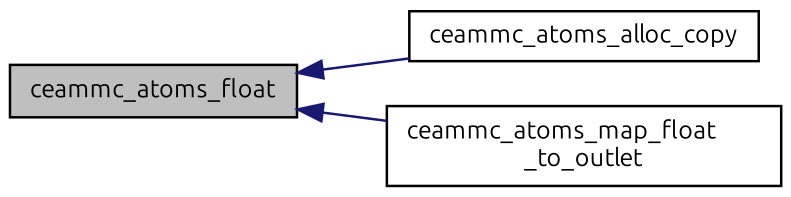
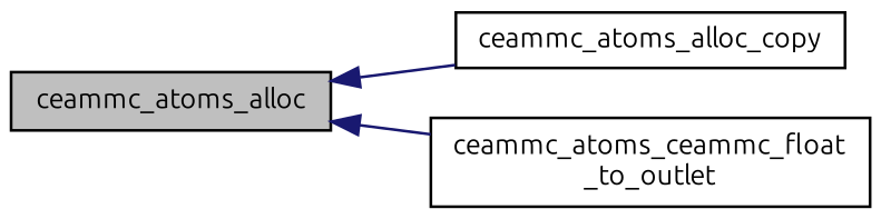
  digraph {
    fontname=Ubuntu
    rankdir=LR
    node [color=black fillcolor=white fontname=Ubuntu fontsize=10 shape=record style=filled]
    edge [color=midnightblue dir=back fontname=Ubuntu fontsize=10 labelfontname=Helvetica labelfontsize=10 style=solid]
-   n1 [fillcolor=grey75 fontcolor=black height=0.2 label=ceammc_atoms_float width=0.4]
+   n1 [fillcolor=grey75 fontcolor=black height=0.2 label=ceammc_atoms_alloc width=0.4]
    n2 [height=0.2 label=ceammc_atoms_alloc_copy width=0.4]
-   n3 [height=0.2 label="ceammc_atoms_map_float\l_to_outlet" width=0.4]
+   n3 [height=0.2 label="ceammc_atoms_ceammc_float\l_to_outlet" width=0.4]
    n1 -> n2
    n1 -> n3
  }
